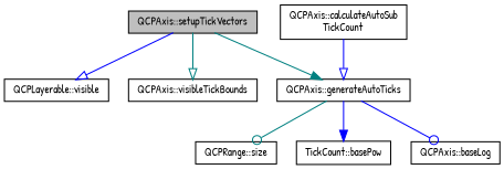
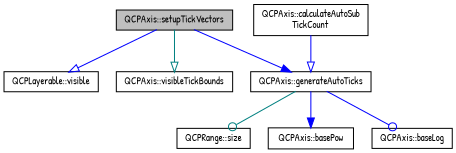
  digraph {
    fontname="Patrick Hand"
    rankdir=TB
    node [color=black fillcolor=white fontname="Patrick Hand" fontsize=10 shape=record style=filled]
    edge [arrowhead=onormal color=blue fontname="Patrick Hand" fontsize=10 labelfontname=Helvetica labelfontsize=10 style=solid]
    n1 [fillcolor=grey75 fontcolor=black height=0.2 label="QCPAxis::setupTickVectors" width=0.4]
    n2 [height=0.2 label="QCPLayerable::visible" width=0.4]
    n3 [height=0.2 label="QCPAxis::generateAutoTicks" width=0.4]
    n4 [height=0.2 label="QCPAxis::visibleTickBounds" width=0.4]
    n5 [height=0.2 label="QCPRange::size" width=0.4]
-   n6 [height=0.2 label="TickCount::basePow" width=0.4]
+   n6 [height=0.2 label="QCPAxis::basePow" width=0.4]
    n7 [height=0.2 label="QCPAxis::baseLog" width=0.4]
    n8 [height=0.2 label="QCPAxis::calculateAutoSub\lTickCount" width=0.4]
    n1 -> n2
-   n1 -> n3 [arrowhead=normal color=teal]
+   n1 -> n3 [arrowhead=normal]
    n1 -> n4 [color=teal]
    n3 -> n5 [arrowhead=odot color=teal]
    n3 -> n6 [arrowhead=normal]
    n3 -> n7 [arrowhead=odot]
    n8 -> n3
  }
